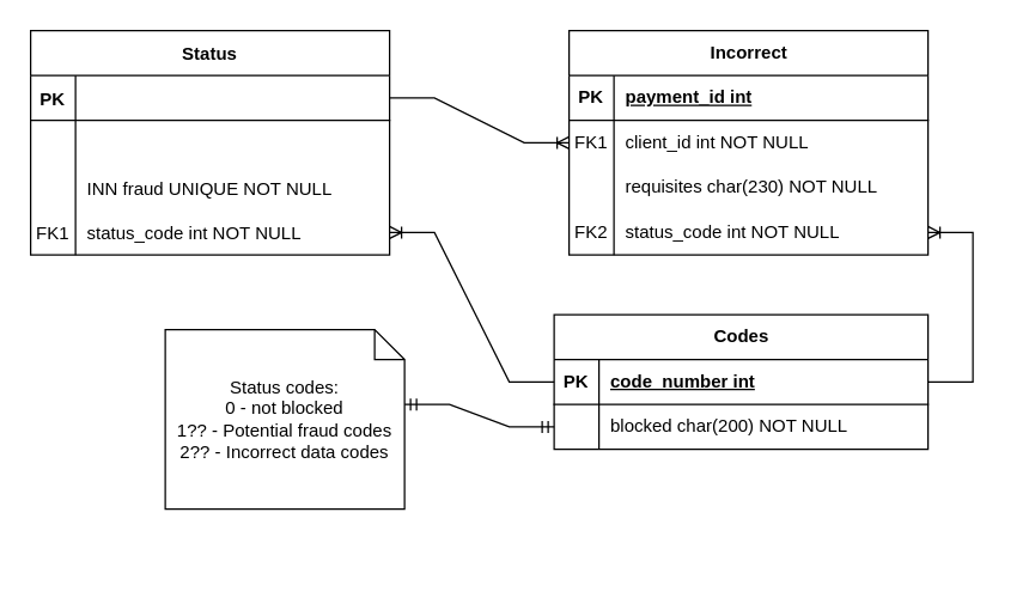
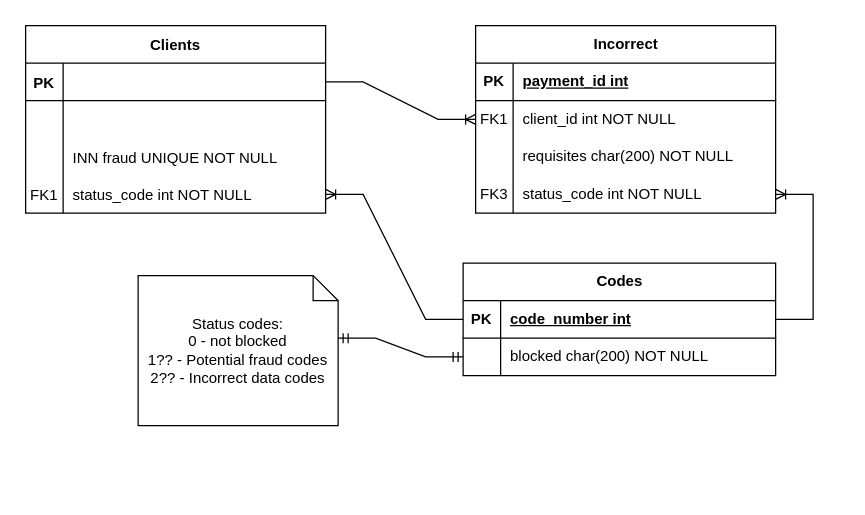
  <mxCell id="0" />
  <mxCell id="1" parent="0" />
- <mxCell id="2" value="Status" style="shape=table;startSize=30;container=1;collapsible=1;childLayout=tableLayout;fixedRows=1;rowLines=0;fontStyle=1;align=center;resizeLast=1;" vertex="1" parent="1"><mxGeometry x="20" y="20" width="240" height="150" as="geometry" /></mxCell>
+ <mxCell id="2" value="Clients" style="shape=table;startSize=30;container=1;collapsible=1;childLayout=tableLayout;fixedRows=1;rowLines=0;fontStyle=1;align=center;resizeLast=1;" vertex="1" parent="1"><mxGeometry x="20" y="20" width="240" height="150" as="geometry" /></mxCell>
  <mxCell id="3" value="" style="shape=partialRectangle;collapsible=0;dropTarget=0;pointerEvents=0;fillColor=none;points=[[0,0.5],[1,0.5]];portConstraint=eastwest;top=0;left=0;right=0;bottom=1;" vertex="1" parent="2"><mxGeometry y="30" width="240" height="30" as="geometry" /></mxCell>
  <mxCell id="4" value="PK" style="shape=partialRectangle;overflow=hidden;connectable=0;fillColor=none;top=0;left=0;bottom=0;right=0;fontStyle=1;" vertex="1" parent="3"><mxGeometry width="30" height="30" as="geometry"><mxRectangle width="30" height="30" as="alternateBounds" /></mxGeometry></mxCell>
  <mxCell id="5" value="" style="shape=partialRectangle;collapsible=0;dropTarget=0;pointerEvents=0;fillColor=none;points=[[0,0.5],[1,0.5]];portConstraint=eastwest;top=0;left=0;right=0;bottom=0;" vertex="1" parent="2"><mxGeometry y="60" width="240" height="30" as="geometry" /></mxCell>
  <mxCell id="6" value="" style="shape=partialRectangle;overflow=hidden;connectable=0;fillColor=none;top=0;left=0;bottom=0;right=0;" vertex="1" parent="5"><mxGeometry width="30" height="30" as="geometry"><mxRectangle width="30" height="30" as="alternateBounds" /></mxGeometry></mxCell>
  <mxCell id="7" value="" style="shape=partialRectangle;collapsible=0;dropTarget=0;pointerEvents=0;fillColor=none;points=[[0,0.5],[1,0.5]];portConstraint=eastwest;top=0;left=0;right=0;bottom=0;" vertex="1" parent="2"><mxGeometry y="90" width="240" height="30" as="geometry" /></mxCell>
  <mxCell id="8" value="" style="shape=partialRectangle;overflow=hidden;connectable=0;fillColor=none;top=0;left=0;bottom=0;right=0;" vertex="1" parent="7"><mxGeometry width="30" height="30" as="geometry"><mxRectangle width="30" height="30" as="alternateBounds" /></mxGeometry></mxCell>
  <mxCell id="9" value="INN fraud UNIQUE NOT NULL" style="shape=partialRectangle;overflow=hidden;connectable=0;fillColor=none;top=0;left=0;bottom=0;right=0;align=left;spacingLeft=6;verticalAlign=middle;" vertex="1" parent="7"><mxGeometry x="30" width="210" height="30" as="geometry"><mxRectangle width="210" height="30" as="alternateBounds" /></mxGeometry></mxCell>
  <mxCell id="10" value="" style="shape=partialRectangle;collapsible=0;dropTarget=0;pointerEvents=0;fillColor=none;points=[[0,0.5],[1,0.5]];portConstraint=eastwest;top=0;left=0;right=0;bottom=0;" vertex="1" parent="2"><mxGeometry y="120" width="240" height="30" as="geometry" /></mxCell>
  <mxCell id="11" value="FK1" style="shape=partialRectangle;overflow=hidden;connectable=0;fillColor=none;top=0;left=0;bottom=0;right=0;" vertex="1" parent="10"><mxGeometry width="30" height="30" as="geometry"><mxRectangle width="30" height="30" as="alternateBounds" /></mxGeometry></mxCell>
  <mxCell id="12" value="status_code int NOT NULL" style="shape=partialRectangle;overflow=hidden;connectable=0;fillColor=none;top=0;left=0;bottom=0;right=0;align=left;spacingLeft=6;verticalAlign=middle;" vertex="1" parent="10"><mxGeometry x="30" width="210" height="30" as="geometry"><mxRectangle width="210" height="30" as="alternateBounds" /></mxGeometry></mxCell>
  <mxCell id="13" value="Status codes:&lt;div&gt;0 - not blocked&lt;br&gt;&lt;div&gt;1?? - Potential fraud codes&lt;/div&gt;&lt;/div&gt;&lt;div&gt;2?? - Incorrect data codes&lt;/div&gt;" style="shape=note;size=20;whiteSpace=wrap;html=1;" vertex="1" parent="1"><mxGeometry x="110" y="220" width="160" height="120" as="geometry" /></mxCell>
  <mxCell id="14" value="Codes" style="shape=table;startSize=30;container=1;collapsible=1;childLayout=tableLayout;fixedRows=1;rowLines=0;fontStyle=1;align=center;resizeLast=1;html=1;" vertex="1" parent="1"><mxGeometry x="370" y="210" width="250" height="90" as="geometry" /></mxCell>
  <mxCell id="15" value="" style="shape=tableRow;horizontal=0;startSize=0;swimlaneHead=0;swimlaneBody=0;fillColor=none;collapsible=0;dropTarget=0;points=[[0,0.5],[1,0.5]];portConstraint=eastwest;top=0;left=0;right=0;bottom=1;" vertex="1" parent="14"><mxGeometry y="30" width="250" height="30" as="geometry" /></mxCell>
  <mxCell id="16" value="PK" style="shape=partialRectangle;connectable=0;fillColor=none;top=0;left=0;bottom=0;right=0;fontStyle=1;overflow=hidden;whiteSpace=wrap;html=1;" vertex="1" parent="15"><mxGeometry width="30" height="30" as="geometry"><mxRectangle width="30" height="30" as="alternateBounds" /></mxGeometry></mxCell>
  <mxCell id="17" value="code_number int" style="shape=partialRectangle;connectable=0;fillColor=none;top=0;left=0;bottom=0;right=0;align=left;spacingLeft=6;fontStyle=5;overflow=hidden;whiteSpace=wrap;html=1;" vertex="1" parent="15"><mxGeometry x="30" width="220" height="30" as="geometry"><mxRectangle width="220" height="30" as="alternateBounds" /></mxGeometry></mxCell>
  <mxCell id="18" value="" style="shape=tableRow;horizontal=0;startSize=0;swimlaneHead=0;swimlaneBody=0;fillColor=none;collapsible=0;dropTarget=0;points=[[0,0.5],[1,0.5]];portConstraint=eastwest;top=0;left=0;right=0;bottom=0;" vertex="1" parent="14"><mxGeometry y="60" width="250" height="30" as="geometry" /></mxCell>
  <mxCell id="19" value="" style="shape=partialRectangle;connectable=0;fillColor=none;top=0;left=0;bottom=0;right=0;editable=1;overflow=hidden;whiteSpace=wrap;html=1;" vertex="1" parent="18"><mxGeometry width="30" height="30" as="geometry"><mxRectangle width="30" height="30" as="alternateBounds" /></mxGeometry></mxCell>
  <mxCell id="20" value="blocked char(200) NOT NULL" style="shape=partialRectangle;connectable=0;fillColor=none;top=0;left=0;bottom=0;right=0;align=left;spacingLeft=6;overflow=hidden;whiteSpace=wrap;html=1;" vertex="1" parent="18"><mxGeometry x="30" width="220" height="30" as="geometry"><mxRectangle width="220" height="30" as="alternateBounds" /></mxGeometry></mxCell>
  <mxCell id="21" value="" style="edgeStyle=entityRelationEdgeStyle;fontSize=12;html=1;endArrow=ERoneToMany;rounded=0;" edge="1" parent="1" source="15" target="10"><mxGeometry width="100" height="100" relative="1" as="geometry"><mxPoint x="290" y="200" as="sourcePoint" /><mxPoint x="390" y="100" as="targetPoint" /></mxGeometry></mxCell>
  <mxCell id="22" value="" style="edgeStyle=entityRelationEdgeStyle;fontSize=12;html=1;endArrow=ERmandOne;startArrow=ERmandOne;rounded=0;exitX=0;exitY=0;exitDx=160;exitDy=50;exitPerimeter=0;" edge="1" parent="1" source="13" target="18"><mxGeometry width="100" height="100" relative="1" as="geometry"><mxPoint x="330" y="360" as="sourcePoint" /><mxPoint x="430" y="260" as="targetPoint" /><Array as="points"><mxPoint x="670" y="390" /><mxPoint x="399" y="310" /></Array></mxGeometry></mxCell>
  <mxCell id="23" value="Incorrect" style="shape=table;startSize=30;container=1;collapsible=1;childLayout=tableLayout;fixedRows=1;rowLines=0;fontStyle=1;align=center;resizeLast=1;html=1;" vertex="1" parent="1"><mxGeometry x="380" y="20" width="240" height="150" as="geometry" /></mxCell>
  <mxCell id="24" value="" style="shape=tableRow;horizontal=0;startSize=0;swimlaneHead=0;swimlaneBody=0;fillColor=none;collapsible=0;dropTarget=0;points=[[0,0.5],[1,0.5]];portConstraint=eastwest;top=0;left=0;right=0;bottom=1;" vertex="1" parent="23"><mxGeometry y="30" width="240" height="30" as="geometry" /></mxCell>
  <mxCell id="25" value="PK" style="shape=partialRectangle;connectable=0;fillColor=none;top=0;left=0;bottom=0;right=0;fontStyle=1;overflow=hidden;whiteSpace=wrap;html=1;" vertex="1" parent="24"><mxGeometry width="30" height="30" as="geometry"><mxRectangle width="30" height="30" as="alternateBounds" /></mxGeometry></mxCell>
  <mxCell id="26" value="payment_id int" style="shape=partialRectangle;connectable=0;fillColor=none;top=0;left=0;bottom=0;right=0;align=left;spacingLeft=6;fontStyle=5;overflow=hidden;whiteSpace=wrap;html=1;" vertex="1" parent="24"><mxGeometry x="30" width="210" height="30" as="geometry"><mxRectangle width="210" height="30" as="alternateBounds" /></mxGeometry></mxCell>
  <mxCell id="27" value="" style="shape=tableRow;horizontal=0;startSize=0;swimlaneHead=0;swimlaneBody=0;fillColor=none;collapsible=0;dropTarget=0;points=[[0,0.5],[1,0.5]];portConstraint=eastwest;top=0;left=0;right=0;bottom=0;" vertex="1" parent="23"><mxGeometry y="60" width="240" height="30" as="geometry" /></mxCell>
  <mxCell id="28" value="FK1" style="shape=partialRectangle;connectable=0;fillColor=none;top=0;left=0;bottom=0;right=0;editable=1;overflow=hidden;whiteSpace=wrap;html=1;" vertex="1" parent="27"><mxGeometry width="30" height="30" as="geometry"><mxRectangle width="30" height="30" as="alternateBounds" /></mxGeometry></mxCell>
  <mxCell id="29" value="client_id int NOT NULL" style="shape=partialRectangle;connectable=0;fillColor=none;top=0;left=0;bottom=0;right=0;align=left;spacingLeft=6;overflow=hidden;whiteSpace=wrap;html=1;" vertex="1" parent="27"><mxGeometry x="30" width="210" height="30" as="geometry"><mxRectangle width="210" height="30" as="alternateBounds" /></mxGeometry></mxCell>
  <mxCell id="30" value="" style="shape=tableRow;horizontal=0;startSize=0;swimlaneHead=0;swimlaneBody=0;fillColor=none;collapsible=0;dropTarget=0;points=[[0,0.5],[1,0.5]];portConstraint=eastwest;top=0;left=0;right=0;bottom=0;" vertex="1" parent="23"><mxGeometry y="90" width="240" height="30" as="geometry" /></mxCell>
  <mxCell id="31" value="" style="shape=partialRectangle;connectable=0;fillColor=none;top=0;left=0;bottom=0;right=0;editable=1;overflow=hidden;whiteSpace=wrap;html=1;" vertex="1" parent="30"><mxGeometry width="30" height="30" as="geometry"><mxRectangle width="30" height="30" as="alternateBounds" /></mxGeometry></mxCell>
- <mxCell id="32" value="requisites char(230) NOT NULL" style="shape=partialRectangle;connectable=0;fillColor=none;top=0;left=0;bottom=0;right=0;align=left;spacingLeft=6;overflow=hidden;whiteSpace=wrap;html=1;" vertex="1" parent="30"><mxGeometry x="30" width="210" height="30" as="geometry"><mxRectangle width="210" height="30" as="alternateBounds" /></mxGeometry></mxCell>
+ <mxCell id="32" value="requisites char(200) NOT NULL" style="shape=partialRectangle;connectable=0;fillColor=none;top=0;left=0;bottom=0;right=0;align=left;spacingLeft=6;overflow=hidden;whiteSpace=wrap;html=1;" vertex="1" parent="30"><mxGeometry x="30" width="210" height="30" as="geometry"><mxRectangle width="210" height="30" as="alternateBounds" /></mxGeometry></mxCell>
  <mxCell id="33" value="" style="shape=tableRow;horizontal=0;startSize=0;swimlaneHead=0;swimlaneBody=0;fillColor=none;collapsible=0;dropTarget=0;points=[[0,0.5],[1,0.5]];portConstraint=eastwest;top=0;left=0;right=0;bottom=0;" vertex="1" parent="23"><mxGeometry y="120" width="240" height="30" as="geometry" /></mxCell>
- <mxCell id="34" value="FK2" style="shape=partialRectangle;connectable=0;fillColor=none;top=0;left=0;bottom=0;right=0;editable=1;overflow=hidden;whiteSpace=wrap;html=1;" vertex="1" parent="33"><mxGeometry width="30" height="30" as="geometry"><mxRectangle width="30" height="30" as="alternateBounds" /></mxGeometry></mxCell>
+ <mxCell id="34" value="FK3" style="shape=partialRectangle;connectable=0;fillColor=none;top=0;left=0;bottom=0;right=0;editable=1;overflow=hidden;whiteSpace=wrap;html=1;" vertex="1" parent="33"><mxGeometry width="30" height="30" as="geometry"><mxRectangle width="30" height="30" as="alternateBounds" /></mxGeometry></mxCell>
  <mxCell id="35" value="status_code int NOT NULL" style="shape=partialRectangle;connectable=0;fillColor=none;top=0;left=0;bottom=0;right=0;align=left;spacingLeft=6;overflow=hidden;whiteSpace=wrap;html=1;" vertex="1" parent="33"><mxGeometry x="30" width="210" height="30" as="geometry"><mxRectangle width="210" height="30" as="alternateBounds" /></mxGeometry></mxCell>
  <mxCell id="36" value="" style="edgeStyle=entityRelationEdgeStyle;fontSize=12;html=1;endArrow=ERoneToMany;rounded=0;" edge="1" parent="1" source="3" target="27"><mxGeometry width="100" height="100" relative="1" as="geometry"><mxPoint x="-40" y="104" as="sourcePoint" /><mxPoint x="15" y="335" as="targetPoint" /><Array as="points"><mxPoint x="290" y="160" /></Array></mxGeometry></mxCell>
  <mxCell id="37" value="" style="edgeStyle=entityRelationEdgeStyle;fontSize=12;html=1;endArrow=ERoneToMany;rounded=0;exitX=1;exitY=0.5;exitDx=0;exitDy=0;" edge="1" parent="1" source="15" target="33"><mxGeometry width="100" height="100" relative="1" as="geometry"><mxPoint x="300" y="280" as="sourcePoint" /><mxPoint x="520" y="195" as="targetPoint" /></mxGeometry></mxCell>
